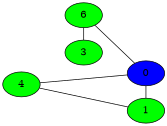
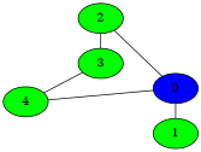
  graph {
    rankdir=LR
    node [fillcolor=green style=filled]
-   2 [label=6]
+   2
    3
    1
    0 [fillcolor=blue]
    4
    subgraph sub_1 {
      rank=same
      2
      3
    }
    subgraph sub_2 {
      rank=same
      1
      0
    }
    subgraph sub_3 {
      rank=same
      4
    }
    2 -- 3
    2 -- 0
    0 -- 1
-   4 -- 1
+   4 -- 3
    4 -- 0
  }
